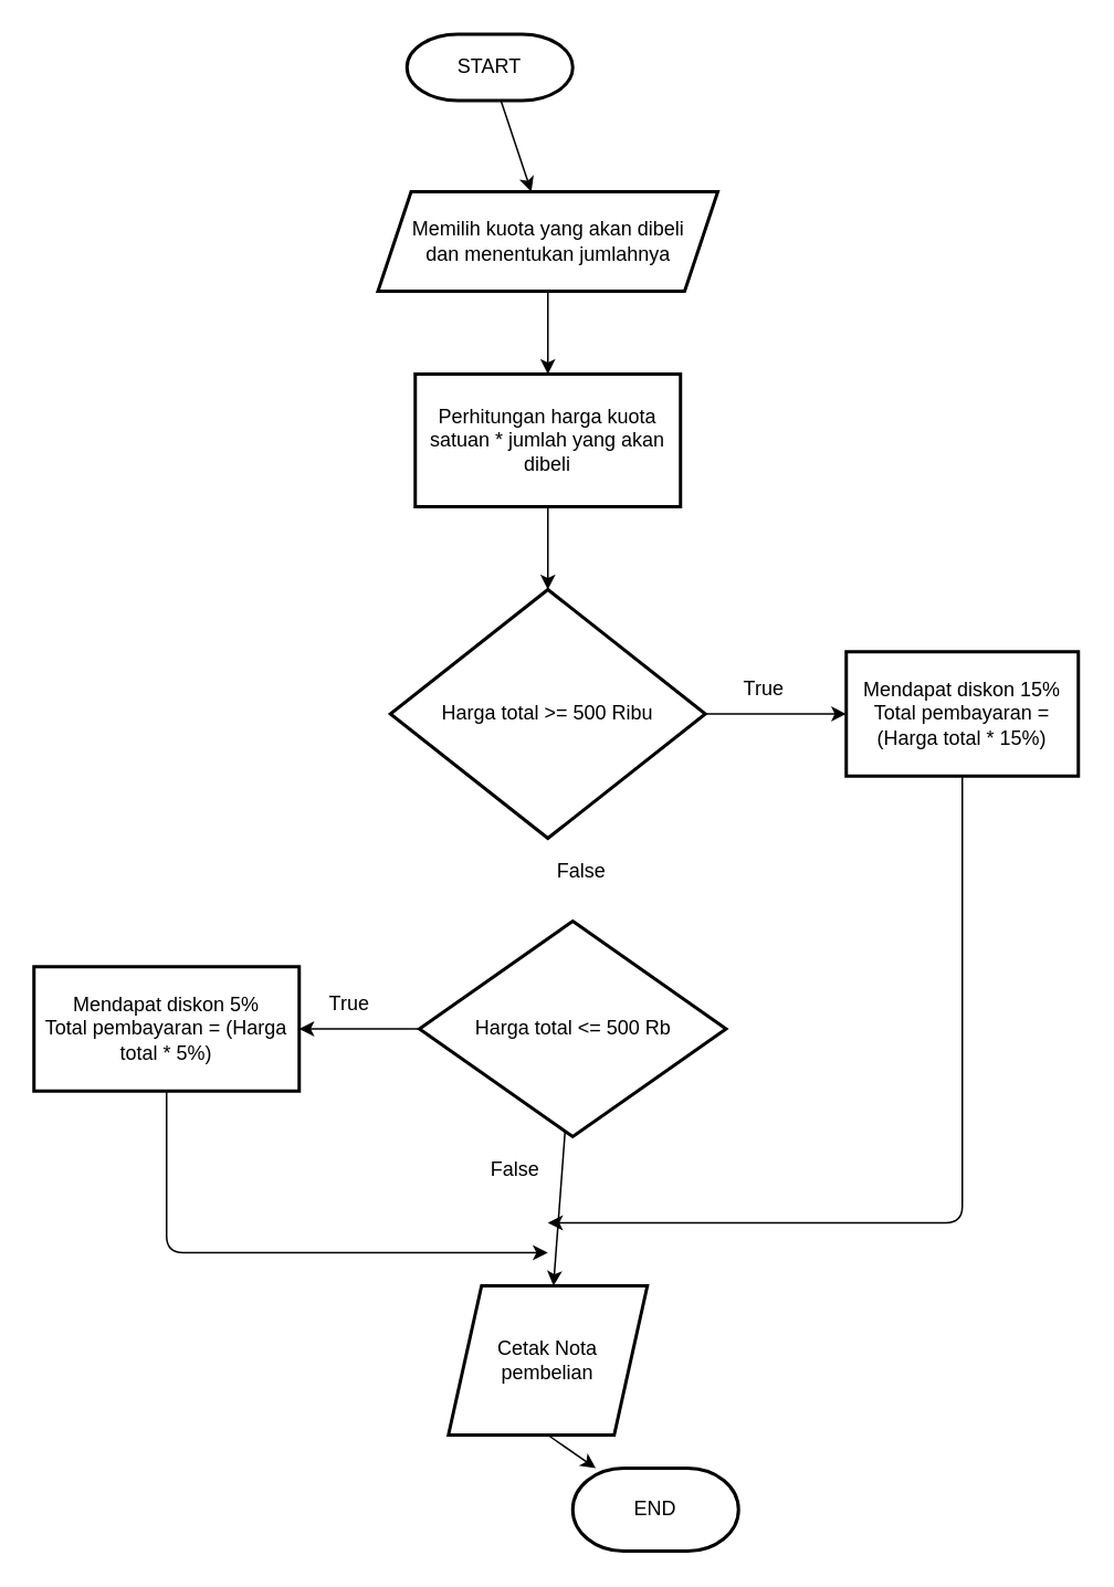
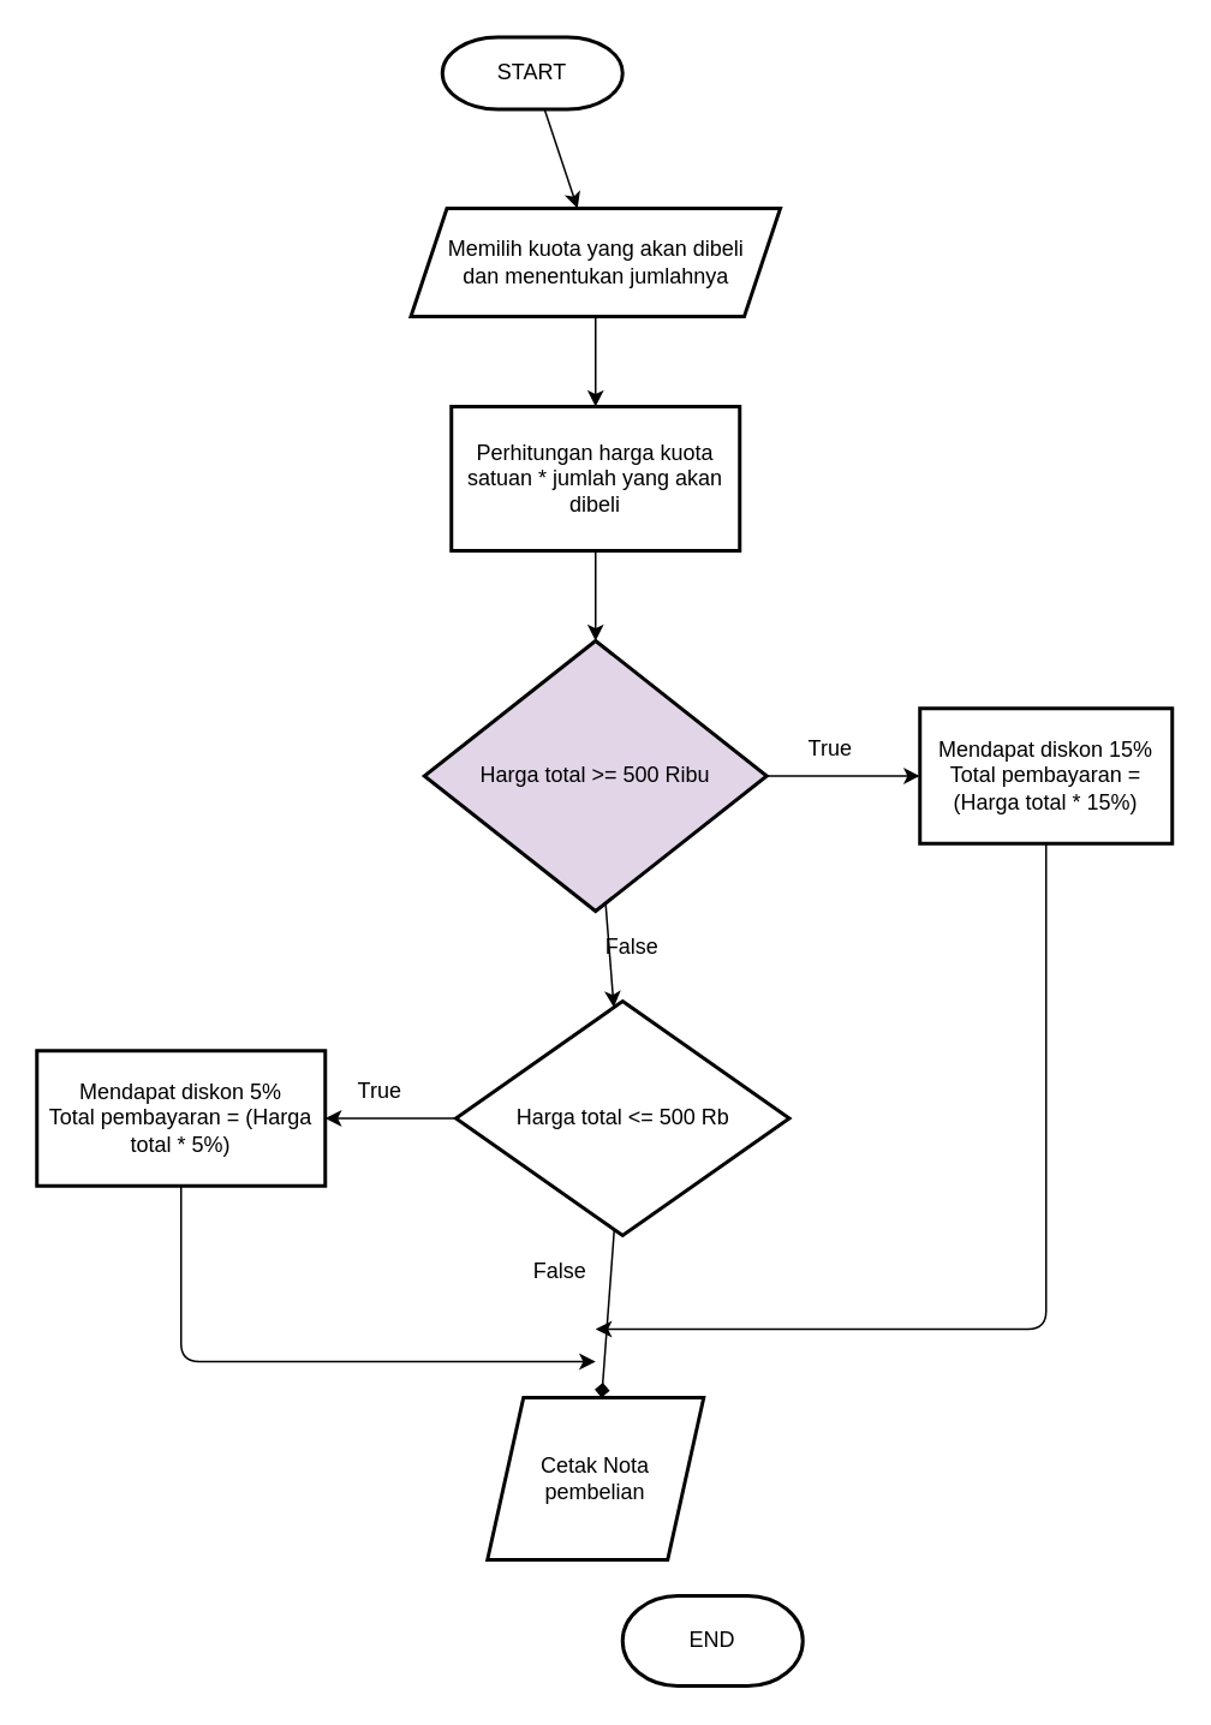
  <mxCell id="0" />
  <mxCell id="1" parent="0" />
  <mxCell id="2" value="" style="edgeStyle=none;html=1;" edge="1" parent="1" source="3" target="5"><mxGeometry relative="1" as="geometry" /></mxCell>
  <mxCell id="3" value="START" style="strokeWidth=2;html=1;shape=mxgraph.flowchart.terminator;whiteSpace=wrap;" vertex="1" parent="1"><mxGeometry x="245" y="20" width="100" height="40" as="geometry" /></mxCell>
  <mxCell id="4" value="" style="edgeStyle=none;html=1;" edge="1" parent="1" source="5" target="7"><mxGeometry relative="1" as="geometry" /></mxCell>
  <mxCell id="5" value="Memilih kuota yang akan dibeli &lt;br&gt;dan menentukan jumlahnya" style="shape=parallelogram;perimeter=parallelogramPerimeter;whiteSpace=wrap;html=1;fixedSize=1;strokeWidth=2;" vertex="1" parent="1"><mxGeometry x="227.5" y="115" width="205" height="60" as="geometry" /></mxCell>
  <mxCell id="6" value="" style="edgeStyle=none;html=1;" edge="1" parent="1" source="7" target="10"><mxGeometry relative="1" as="geometry" /></mxCell>
  <mxCell id="7" value="&lt;span&gt;Perhitungan harga kuota satuan * jumlah yang akan dibeli&lt;/span&gt;" style="whiteSpace=wrap;html=1;strokeWidth=2;" vertex="1" parent="1"><mxGeometry x="250" y="225" width="160" height="80" as="geometry" /></mxCell>
+ <mxCell id="8" value="" style="edgeStyle=none;html=1;" edge="1" parent="1" source="10" target="13"><mxGeometry relative="1" as="geometry" /></mxCell>
  <mxCell id="9" value="" style="edgeStyle=none;html=1;" edge="1" parent="1" source="10" target="15"><mxGeometry relative="1" as="geometry" /></mxCell>
- <mxCell id="10" value="&lt;span&gt;Harga total &amp;gt;= 500 Ribu&lt;/span&gt;" style="rhombus;whiteSpace=wrap;html=1;strokeWidth=2;" vertex="1" parent="1"><mxGeometry x="235" y="355" width="190" height="150" as="geometry" /></mxCell>
+ <mxCell id="10" value="&lt;span&gt;Harga total &amp;gt;= 500 Ribu&lt;/span&gt;" style="rhombus;whiteSpace=wrap;html=1;strokeWidth=2;fillColor=#e1d5e7;" vertex="1" parent="1"><mxGeometry x="235" y="355" width="190" height="150" as="geometry" /></mxCell>
  <mxCell id="11" value="" style="edgeStyle=none;html=1;" edge="1" parent="1" source="13" target="19"><mxGeometry relative="1" as="geometry" /></mxCell>
- <mxCell id="12" value="" style="edgeStyle=none;html=1;" edge="1" parent="1" source="13" target="21"><mxGeometry relative="1" as="geometry" /></mxCell>
+ <mxCell id="12" value="" style="edgeStyle=none;html=1;endArrow=diamond;" edge="1" parent="1" source="13" target="21"><mxGeometry relative="1" as="geometry" /></mxCell>
  <mxCell id="13" value="&lt;span&gt;Harga total &amp;lt;= 500 Rb&lt;/span&gt;" style="rhombus;whiteSpace=wrap;html=1;strokeWidth=2;" vertex="1" parent="1"><mxGeometry x="252.5" y="555" width="185" height="130" as="geometry" /></mxCell>
  <mxCell id="14" style="edgeStyle=none;html=1;exitX=0.5;exitY=1;exitDx=0;exitDy=0;" edge="1" parent="1" source="15"><mxGeometry relative="1" as="geometry"><mxPoint x="330" y="737" as="targetPoint" /><Array as="points"><mxPoint x="580" y="737" /></Array></mxGeometry></mxCell>
  <mxCell id="15" value="&lt;span&gt;Mendapat diskon 15%&lt;/span&gt;&lt;br&gt;&lt;span&gt;Total pembayaran = (Harga total * 15%)&lt;/span&gt;" style="whiteSpace=wrap;html=1;strokeWidth=2;" vertex="1" parent="1"><mxGeometry x="510" y="392.5" width="140" height="75" as="geometry" /></mxCell>
  <mxCell id="16" value="True" style="text;html=1;align=center;verticalAlign=middle;resizable=0;points=[];autosize=1;strokeColor=none;fillColor=none;" vertex="1" parent="1"><mxGeometry x="440" y="405" width="40" height="20" as="geometry" /></mxCell>
  <mxCell id="17" value="False" style="text;html=1;align=center;verticalAlign=middle;resizable=0;points=[];autosize=1;strokeColor=none;fillColor=none;" vertex="1" parent="1"><mxGeometry x="330" y="515" width="40" height="20" as="geometry" /></mxCell>
  <mxCell id="18" style="edgeStyle=none;html=1;exitX=0.5;exitY=1;exitDx=0;exitDy=0;" edge="1" parent="1" source="19"><mxGeometry relative="1" as="geometry"><mxPoint x="330" y="755" as="targetPoint" /><Array as="points"><mxPoint x="100" y="755" /></Array></mxGeometry></mxCell>
  <mxCell id="19" value="&lt;span&gt;Mendapat diskon 5%&lt;/span&gt;&lt;br&gt;&lt;span&gt;Total pembayaran = (Harga total * 5%)&lt;/span&gt;" style="whiteSpace=wrap;html=1;strokeWidth=2;" vertex="1" parent="1"><mxGeometry x="20" y="582.5" width="160" height="75" as="geometry" /></mxCell>
- <mxCell id="20" style="edgeStyle=none;html=1;exitX=0.5;exitY=1;exitDx=0;exitDy=0;" edge="1" parent="1" source="21" target="24"><mxGeometry relative="1" as="geometry" /></mxCell>
  <mxCell id="21" value="&lt;span&gt;Cetak Nota pembelian&lt;/span&gt;" style="shape=parallelogram;perimeter=parallelogramPerimeter;whiteSpace=wrap;html=1;fixedSize=1;strokeWidth=2;" vertex="1" parent="1"><mxGeometry x="270" y="775" width="120" height="90" as="geometry" /></mxCell>
  <mxCell id="22" value="False" style="text;html=1;align=center;verticalAlign=middle;resizable=0;points=[];autosize=1;strokeColor=none;fillColor=none;" vertex="1" parent="1"><mxGeometry x="290" y="695" width="40" height="20" as="geometry" /></mxCell>
  <mxCell id="23" value="True" style="text;html=1;align=center;verticalAlign=middle;resizable=0;points=[];autosize=1;strokeColor=none;fillColor=none;" vertex="1" parent="1"><mxGeometry x="190" y="595" width="40" height="20" as="geometry" /></mxCell>
  <mxCell id="24" value="END" style="strokeWidth=2;html=1;shape=mxgraph.flowchart.terminator;whiteSpace=wrap;" vertex="1" parent="1"><mxGeometry x="345" y="885" width="100" height="50" as="geometry" /></mxCell>
